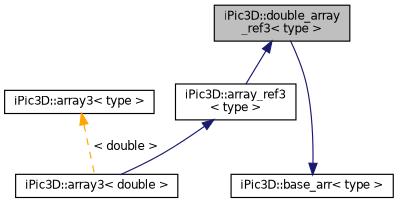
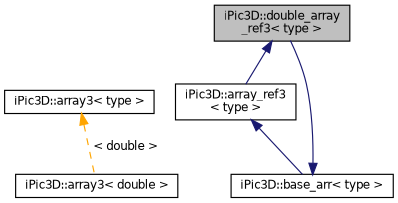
  digraph {
    node [color=black fillcolor=white fontname=Helvetica fontsize=10 shape=record style=filled]
    edge [color=midnightblue dir=back fontname=Helvetica fontsize=10 labelfontname=Helvetica labelfontsize=10 style=solid]
    n1 [fillcolor=grey75 fontcolor=black height=0.2 label="iPic3D::double_array\l_ref3\< type \>" width=0.4]
    n2 [height=0.2 label="iPic3D::array_ref3\l\< type \>" width=0.4]
    n3 [height=0.2 label="iPic3D::array3\< double \>" width=0.4]
    n4 [height=0.2 label="iPic3D::base_arr\< type \>" width=0.4]
    n5 [height=0.2 label="iPic3D::array3\< type \>" width=0.4]
    n1 -> n2
-   n2 -> n3
+   n2 -> n4
    n4 -> n1
    n5 -> n3 [color=orange label=" \< double \>" style=dashed]
  }
